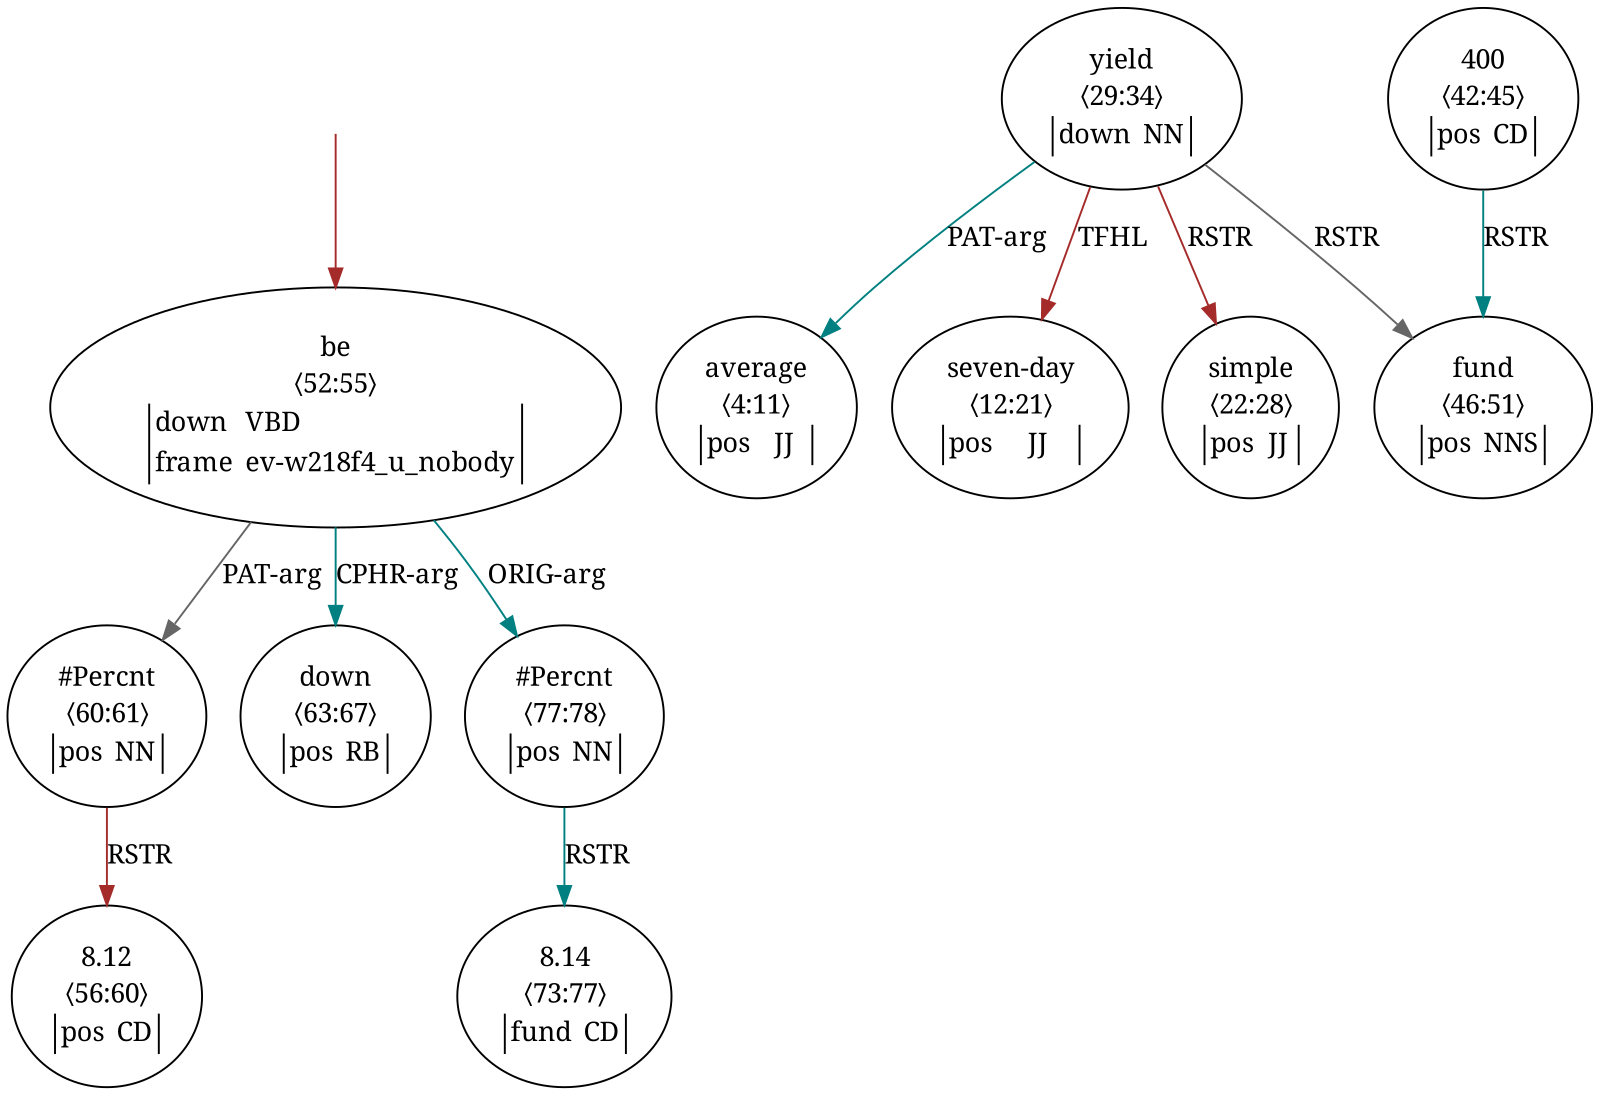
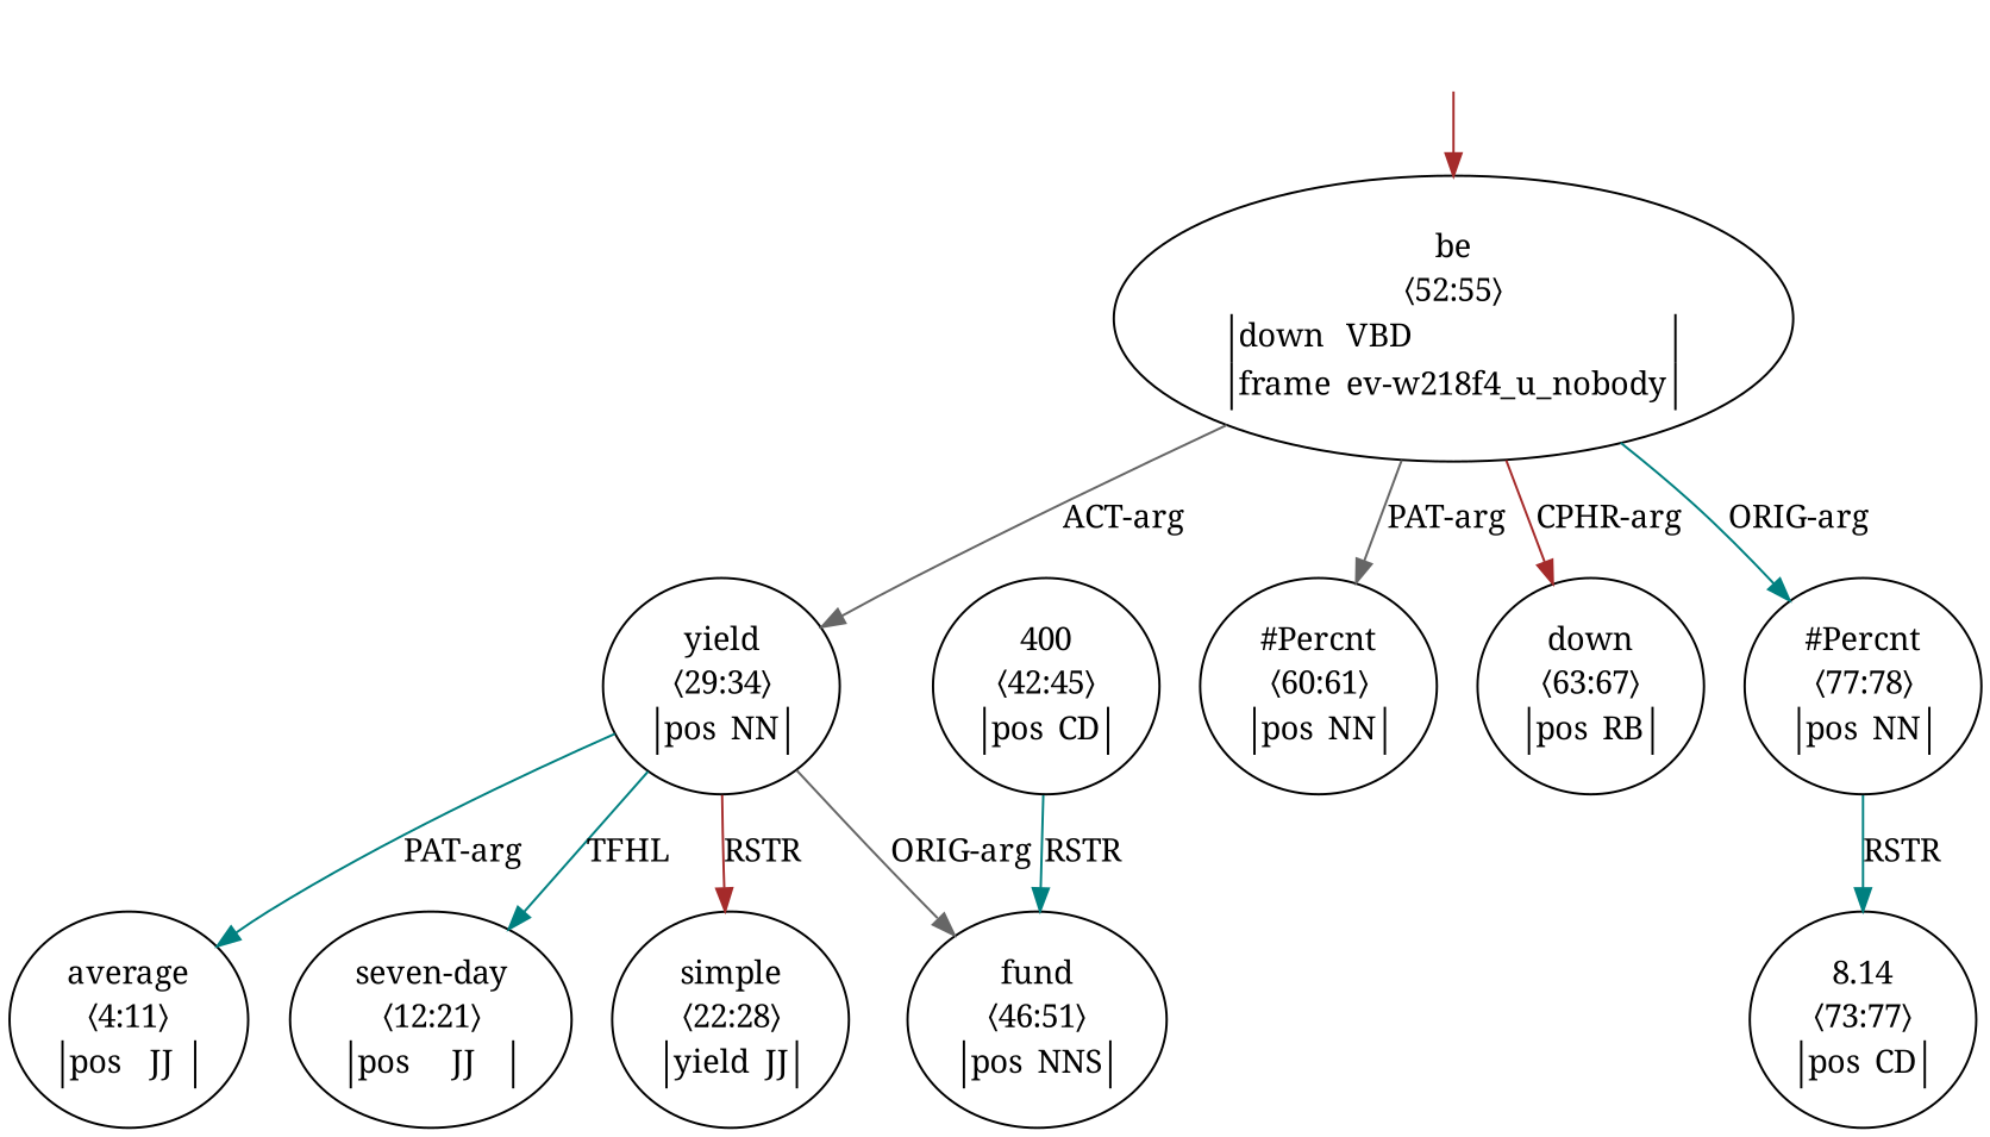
  digraph {
    fontname="Noto Serif"
    node [fontname="Noto Serif"]
    edge [color=teal fontname="Noto Serif"]
    top [style=invis]
    n2 [label=<<table align="center" border="0" cellspacing="0"><tr><td colspan="2">be</td></tr><tr><td colspan="2">〈52:55〉</td></tr><tr><td sides="l" border="1" align="left">down</td><td sides="r" border="1" align="left">VBD</td></tr><tr><td sides="l" border="1" align="left">frame</td><td sides="r" border="1" align="left">ev-w218f4_u_nobody</td></tr></table>>]
-   n3 [label=<<table align="center" border="0" cellspacing="0"><tr><td colspan="2">yield</td></tr><tr><td colspan="2">〈29:34〉</td></tr><tr><td sides="l" border="1" align="left">down</td><td sides="r" border="1" align="left">NN</td></tr></table>>]
+   n3 [label=<<table align="center" border="0" cellspacing="0"><tr><td colspan="2">yield</td></tr><tr><td colspan="2">〈29:34〉</td></tr><tr><td sides="l" border="1" align="left">pos</td><td sides="r" border="1" align="left">NN</td></tr></table>>]
    n4 [label=<<table align="center" border="0" cellspacing="0"><tr><td colspan="2">#Percnt</td></tr><tr><td colspan="2">〈60:61〉</td></tr><tr><td sides="l" border="1" align="left">pos</td><td sides="r" border="1" align="left">NN</td></tr></table>>]
    n5 [label=<<table align="center" border="0" cellspacing="0"><tr><td colspan="2">down</td></tr><tr><td colspan="2">〈63:67〉</td></tr><tr><td sides="l" border="1" align="left">pos</td><td sides="r" border="1" align="left">RB</td></tr></table>>]
    n6 [label=<<table align="center" border="0" cellspacing="0"><tr><td colspan="2">#Percnt</td></tr><tr><td colspan="2">〈77:78〉</td></tr><tr><td sides="l" border="1" align="left">pos</td><td sides="r" border="1" align="left">NN</td></tr></table>>]
    n7 [label=<<table align="center" border="0" cellspacing="0"><tr><td colspan="2">average</td></tr><tr><td colspan="2">〈4:11〉</td></tr><tr><td sides="l" border="1" align="left">pos</td><td sides="r" border="1" align="left">JJ</td></tr></table>>]
    n8 [label=<<table align="center" border="0" cellspacing="0"><tr><td colspan="2">seven-day</td></tr><tr><td colspan="2">〈12:21〉</td></tr><tr><td sides="l" border="1" align="left">pos</td><td sides="r" border="1" align="left">JJ</td></tr></table>>]
-   n9 [label=<<table align="center" border="0" cellspacing="0"><tr><td colspan="2">simple</td></tr><tr><td colspan="2">〈22:28〉</td></tr><tr><td sides="l" border="1" align="left">pos</td><td sides="r" border="1" align="left">JJ</td></tr></table>>]
+   n9 [label=<<table align="center" border="0" cellspacing="0"><tr><td colspan="2">simple</td></tr><tr><td colspan="2">〈22:28〉</td></tr><tr><td sides="l" border="1" align="left">yield</td><td sides="r" border="1" align="left">JJ</td></tr></table>>]
    n10 [label=<<table align="center" border="0" cellspacing="0"><tr><td colspan="2">fund</td></tr><tr><td colspan="2">〈46:51〉</td></tr><tr><td sides="l" border="1" align="left">pos</td><td sides="r" border="1" align="left">NNS</td></tr></table>>]
-   n11 [label=<<table align="center" border="0" cellspacing="0"><tr><td colspan="2">8.12</td></tr><tr><td colspan="2">〈56:60〉</td></tr><tr><td sides="l" border="1" align="left">pos</td><td sides="r" border="1" align="left">CD</td></tr></table>>]
-   n12 [label=<<table align="center" border="0" cellspacing="0"><tr><td colspan="2">8.14</td></tr><tr><td colspan="2">〈73:77〉</td></tr><tr><td sides="l" border="1" align="left">fund</td><td sides="r" border="1" align="left">CD</td></tr></table>>]
+   n12 [label=<<table align="center" border="0" cellspacing="0"><tr><td colspan="2">8.14</td></tr><tr><td colspan="2">〈73:77〉</td></tr><tr><td sides="l" border="1" align="left">pos</td><td sides="r" border="1" align="left">CD</td></tr></table>>]
    n13 [label=<<table align="center" border="0" cellspacing="0"><tr><td colspan="2">400</td></tr><tr><td colspan="2">〈42:45〉</td></tr><tr><td sides="l" border="1" align="left">pos</td><td sides="r" border="1" align="left">CD</td></tr></table>>]
    top -> n2 [color=brown]
+   n2 -> n3 [color=gray40 label="ACT-arg"]
    n2 -> n4 [color=gray40 label="PAT-arg"]
-   n2 -> n5 [label="CPHR-arg"]
+   n2 -> n5 [color=brown label="CPHR-arg"]
    n2 -> n6 [label="ORIG-arg"]
    n3 -> n7 [label="PAT-arg"]
-   n3 -> n8 [color=brown label=TFHL]
+   n3 -> n8 [label=TFHL]
    n3 -> n9 [color=brown label=RSTR]
-   n3 -> n10 [color=gray40 label=RSTR]
-   n4 -> n11 [color=brown label=RSTR]
+   n3 -> n10 [color=gray40 label="ORIG-arg"]
    n6 -> n12 [label=RSTR]
    n13 -> n10 [label=RSTR]
  }
